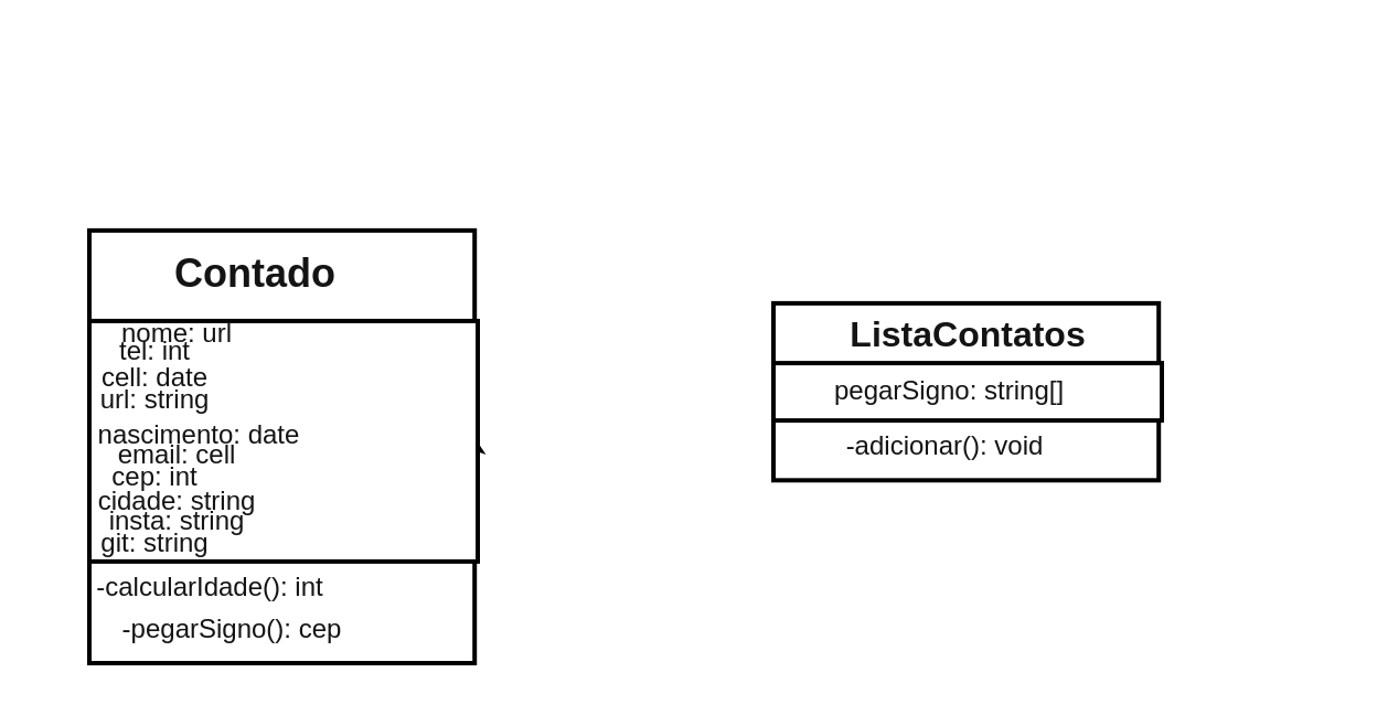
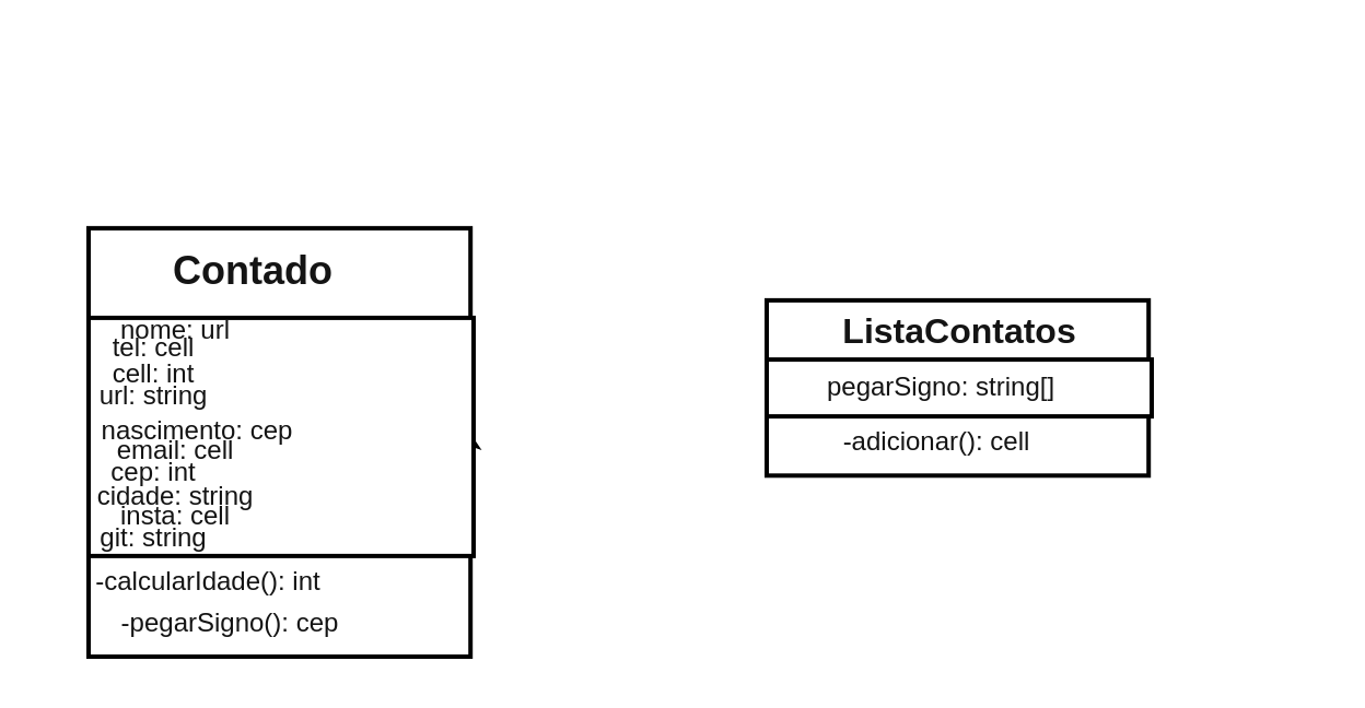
  <mxCell id="0" />
  <mxCell id="1" parent="0" />
  <mxCell id="2" value="" style="group" vertex="1" connectable="0" parent="1"><mxGeometry x="40" y="20" width="252" height="280" as="geometry" /></mxCell>
  <mxCell id="3" style="edgeStyle=none;html=1;exitX=1;exitY=0.5;exitDx=0;exitDy=0;" edge="1" parent="2" source="4"><mxGeometry relative="1" as="geometry"><mxPoint x="173.94" y="176.97" as="targetPoint" /></mxGeometry></mxCell>
  <mxCell id="4" value="" style="rounded=0;whiteSpace=wrap;html=1;fillColor=#FFFFFF;fontColor=#ffffff;strokeColor=#000000;strokeWidth=2;container=0;" vertex="1" parent="2"><mxGeometry y="83.94" width="174.6" height="196.06" as="geometry" /></mxCell>
  <mxCell id="5" value="" style="rounded=0;whiteSpace=wrap;html=1;fillColor=#FFFFFF;fontColor=#ffffff;strokeColor=#000000;strokeWidth=2;container=0;" vertex="1" parent="2"><mxGeometry y="124.96" width="176" height="108.98" as="geometry" /></mxCell>
  <mxCell id="6" value="Contado" style="text;strokeColor=none;fillColor=none;html=1;fontSize=18;fontStyle=1;verticalAlign=middle;align=center;fontColor=#141414;container=0;" vertex="1" parent="2"><mxGeometry x="20" y="83.94" width="110" height="41.025" as="geometry" /></mxCell>
  <mxCell id="7" value="nome: url" style="text;html=1;strokeColor=none;fillColor=none;align=center;verticalAlign=middle;whiteSpace=wrap;rounded=0;fontSize=12;fontColor=#141414;container=0;" vertex="1" parent="2"><mxGeometry x="-10" y="110.002" width="100" height="41.025" as="geometry" /></mxCell>
- <mxCell id="8" value="tel: int" style="text;html=1;strokeColor=none;fillColor=none;align=center;verticalAlign=middle;whiteSpace=wrap;rounded=0;fontSize=12;fontColor=#141414;" vertex="1" parent="2"><mxGeometry x="-20" y="127.82" width="100" height="23.206" as="geometry" /></mxCell>
- <mxCell id="9" value="cell: date" style="text;html=1;strokeColor=none;fillColor=none;align=center;verticalAlign=middle;whiteSpace=wrap;rounded=0;fontSize=12;fontColor=#141414;" vertex="1" parent="2"><mxGeometry x="-20" y="129.996" width="100" height="41.025" as="geometry" /></mxCell>
+ <mxCell id="8" value="tel: cell" style="text;html=1;strokeColor=none;fillColor=none;align=center;verticalAlign=middle;whiteSpace=wrap;rounded=0;fontSize=12;fontColor=#141414;" vertex="1" parent="2"><mxGeometry x="-20" y="127.82" width="100" height="23.206" as="geometry" /></mxCell>
+ <mxCell id="9" value="cell: int" style="text;html=1;strokeColor=none;fillColor=none;align=center;verticalAlign=middle;whiteSpace=wrap;rounded=0;fontSize=12;fontColor=#141414;" vertex="1" parent="2"><mxGeometry x="-20" y="129.996" width="100" height="41.025" as="geometry" /></mxCell>
  <mxCell id="10" value="url: string" style="text;html=1;strokeColor=none;fillColor=none;align=center;verticalAlign=middle;whiteSpace=wrap;rounded=0;fontSize=12;fontColor=#141414;" vertex="1" parent="2"><mxGeometry x="-20" y="139.996" width="100" height="41.025" as="geometry" /></mxCell>
- <mxCell id="11" value="nascimento: date" style="text;html=1;strokeColor=none;fillColor=none;align=center;verticalAlign=middle;whiteSpace=wrap;rounded=0;fontSize=12;fontColor=#141414;container=0;" vertex="1" parent="2"><mxGeometry y="161.97" width="100" height="30" as="geometry" /></mxCell>
+ <mxCell id="11" value="nascimento: cep" style="text;html=1;strokeColor=none;fillColor=none;align=center;verticalAlign=middle;whiteSpace=wrap;rounded=0;fontSize=12;fontColor=#141414;container=0;" vertex="1" parent="2"><mxGeometry y="161.97" width="100" height="30" as="geometry" /></mxCell>
  <mxCell id="12" value="email: cell" style="text;html=1;strokeColor=none;fillColor=none;align=center;verticalAlign=middle;whiteSpace=wrap;rounded=0;fontSize=12;fontColor=#141414;container=0;" vertex="1" parent="2"><mxGeometry x="-10" y="171.02" width="100" height="30" as="geometry" /></mxCell>
  <mxCell id="13" value="cep: int" style="text;html=1;strokeColor=none;fillColor=none;align=center;verticalAlign=middle;whiteSpace=wrap;rounded=0;fontSize=12;fontColor=#141414;" vertex="1" parent="2"><mxGeometry x="-20" y="181.02" width="100" height="30" as="geometry" /></mxCell>
  <mxCell id="14" value="cidade: string" style="text;html=1;strokeColor=none;fillColor=none;align=center;verticalAlign=middle;whiteSpace=wrap;rounded=0;fontSize=12;fontColor=#141414;container=0;" vertex="1" parent="2"><mxGeometry x="-10" y="191.97" width="100" height="30" as="geometry" /></mxCell>
- <mxCell id="15" value="insta: string" style="text;html=1;strokeColor=none;fillColor=none;align=center;verticalAlign=middle;whiteSpace=wrap;rounded=0;fontSize=12;fontColor=#141414;container=0;" vertex="1" parent="2"><mxGeometry x="-10" y="201.02" width="100" height="30" as="geometry" /></mxCell>
+ <mxCell id="15" value="insta: cell" style="text;html=1;strokeColor=none;fillColor=none;align=center;verticalAlign=middle;whiteSpace=wrap;rounded=0;fontSize=12;fontColor=#141414;container=0;" vertex="1" parent="2"><mxGeometry x="-10" y="201.02" width="100" height="30" as="geometry" /></mxCell>
  <mxCell id="16" value="git: string" style="text;html=1;strokeColor=none;fillColor=none;align=center;verticalAlign=middle;whiteSpace=wrap;rounded=0;fontSize=12;fontColor=#141414;" vertex="1" parent="2"><mxGeometry x="-20" y="211.02" width="100" height="30" as="geometry" /></mxCell>
  <mxCell id="17" value="-calcularIdade(): int" style="text;html=1;strokeColor=none;fillColor=none;align=center;verticalAlign=middle;whiteSpace=wrap;rounded=0;fontSize=12;fontColor=#141414;" vertex="1" parent="2"><mxGeometry x="-10" y="231.02" width="130" height="30" as="geometry" /></mxCell>
  <mxCell id="18" value="-pegarSigno(): cep" style="text;html=1;strokeColor=none;fillColor=none;align=center;verticalAlign=middle;whiteSpace=wrap;rounded=0;fontSize=12;fontColor=#141414;" vertex="1" parent="2"><mxGeometry y="250" width="130" height="30" as="geometry" /></mxCell>
  <mxCell id="19" value="" style="group;fontSize=12;fontColor=#141414;" vertex="1" connectable="0" parent="1"><mxGeometry x="350" y="53" width="252" height="248.09" as="geometry" /></mxCell>
  <mxCell id="20" value="" style="group;fontSize=12;fontColor=#141414;" vertex="1" connectable="0" parent="19"><mxGeometry y="83.94" width="176" height="80.21" as="geometry" /></mxCell>
  <mxCell id="21" style="edgeStyle=none;html=1;exitX=1;exitY=0.5;exitDx=0;exitDy=0;fontSize=12;fontColor=#141414;" edge="1" parent="20" source="22"><mxGeometry relative="1" as="geometry"><mxPoint x="173.94" y="40.105" as="targetPoint" /></mxGeometry></mxCell>
  <mxCell id="22" value="" style="rounded=0;whiteSpace=wrap;html=1;fillColor=#FFFFFF;fontColor=#ffffff;strokeColor=#000000;strokeWidth=2;container=0;fontSize=12;" vertex="1" parent="20"><mxGeometry width="174.603" height="80.21" as="geometry" /></mxCell>
  <mxCell id="23" value="" style="rounded=0;whiteSpace=wrap;html=1;fillColor=#FFFFFF;fontColor=#ffffff;strokeColor=#000000;strokeWidth=2;container=0;fontSize=12;" vertex="1" parent="20"><mxGeometry y="27.11" width="176.0" height="26" as="geometry" /></mxCell>
  <mxCell id="24" value="ListaContatos" style="text;strokeColor=none;fillColor=none;html=1;fontSize=16;fontStyle=1;verticalAlign=middle;align=center;fontColor=#141414;container=0;" vertex="1" parent="20"><mxGeometry x="33" y="-6.94" width="110" height="41.025" as="geometry" /></mxCell>
  <mxCell id="25" value="pegarSigno: string[]" style="text;html=1;strokeColor=none;fillColor=none;align=center;verticalAlign=middle;whiteSpace=wrap;rounded=0;fontSize=12;fontColor=#141414;container=0;" vertex="1" parent="20"><mxGeometry y="19.59" width="160" height="41.02" as="geometry" /></mxCell>
- <mxCell id="26" value="-adicionar(): void" style="text;html=1;strokeColor=none;fillColor=none;align=center;verticalAlign=middle;whiteSpace=wrap;rounded=0;fontSize=12;fontColor=#141414;" vertex="1" parent="20"><mxGeometry x="13" y="50.21" width="130" height="30" as="geometry" /></mxCell>
+ <mxCell id="26" value="-adicionar(): cell" style="text;html=1;strokeColor=none;fillColor=none;align=center;verticalAlign=middle;whiteSpace=wrap;rounded=0;fontSize=12;fontColor=#141414;" vertex="1" parent="20"><mxGeometry x="13" y="50.21" width="130" height="30" as="geometry" /></mxCell>
